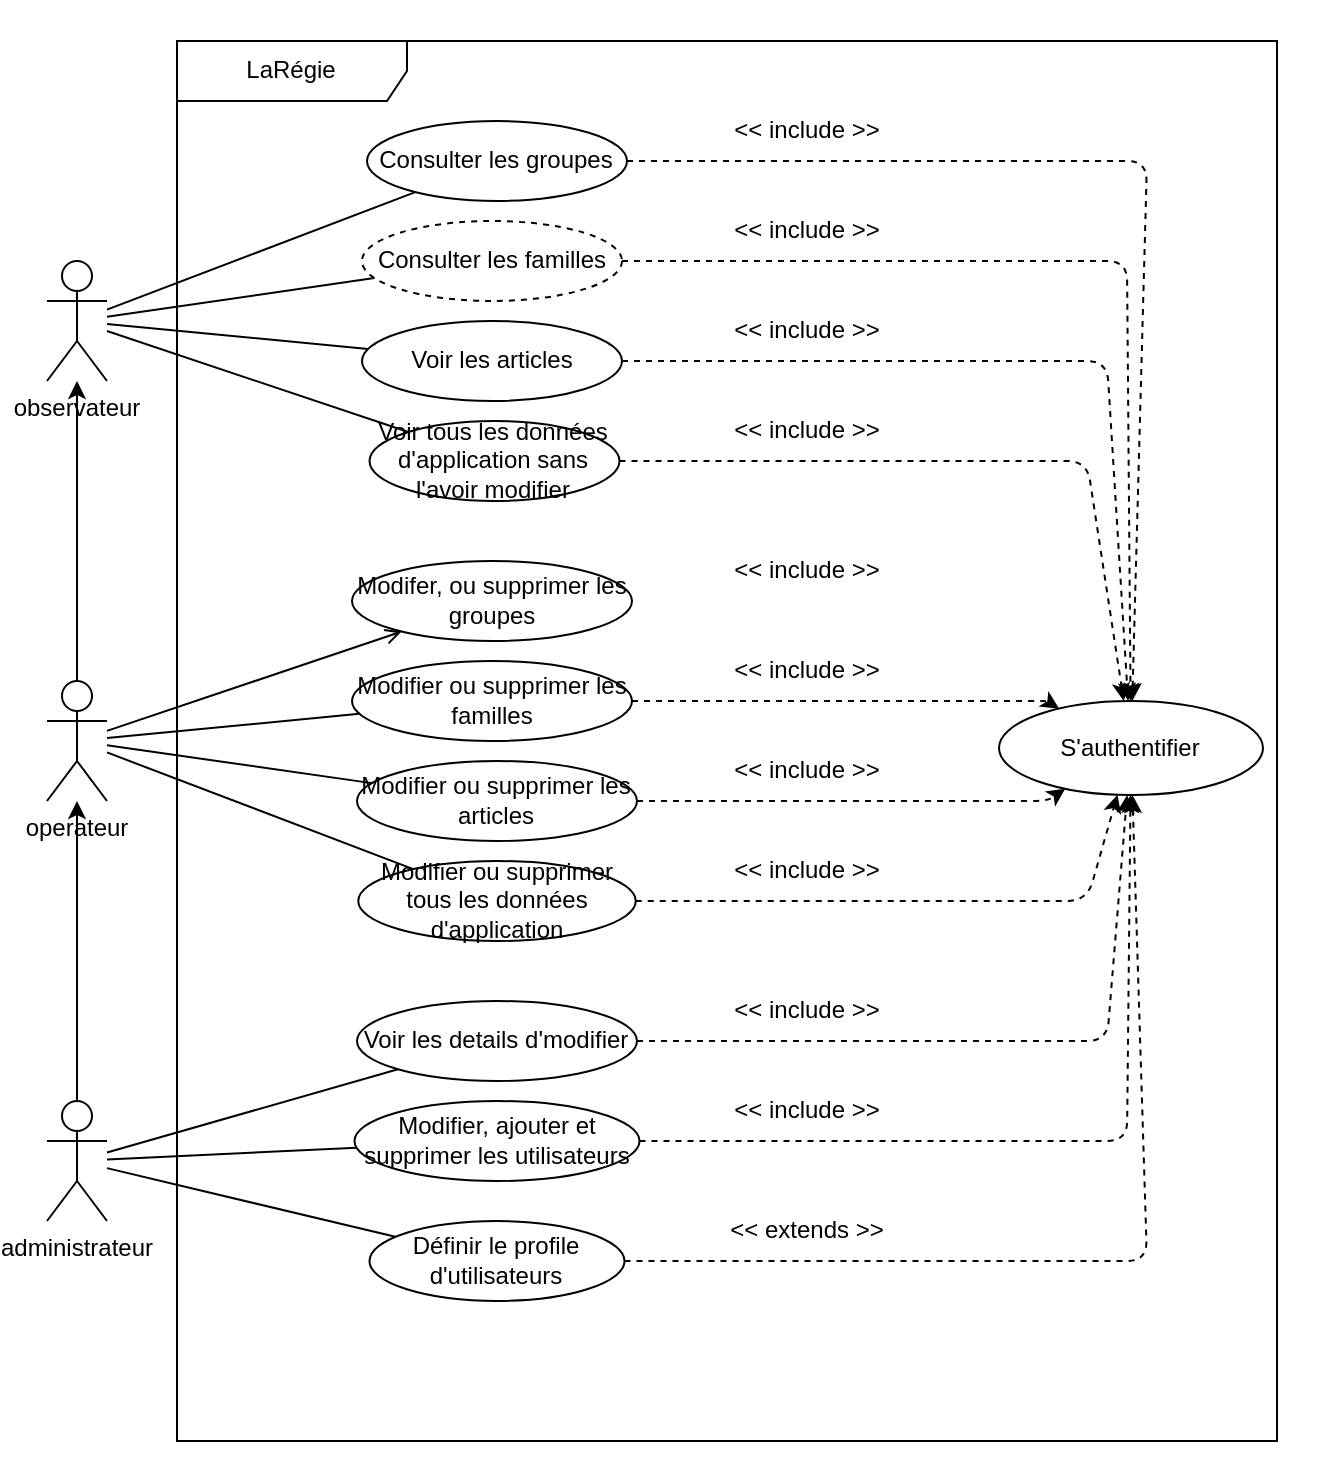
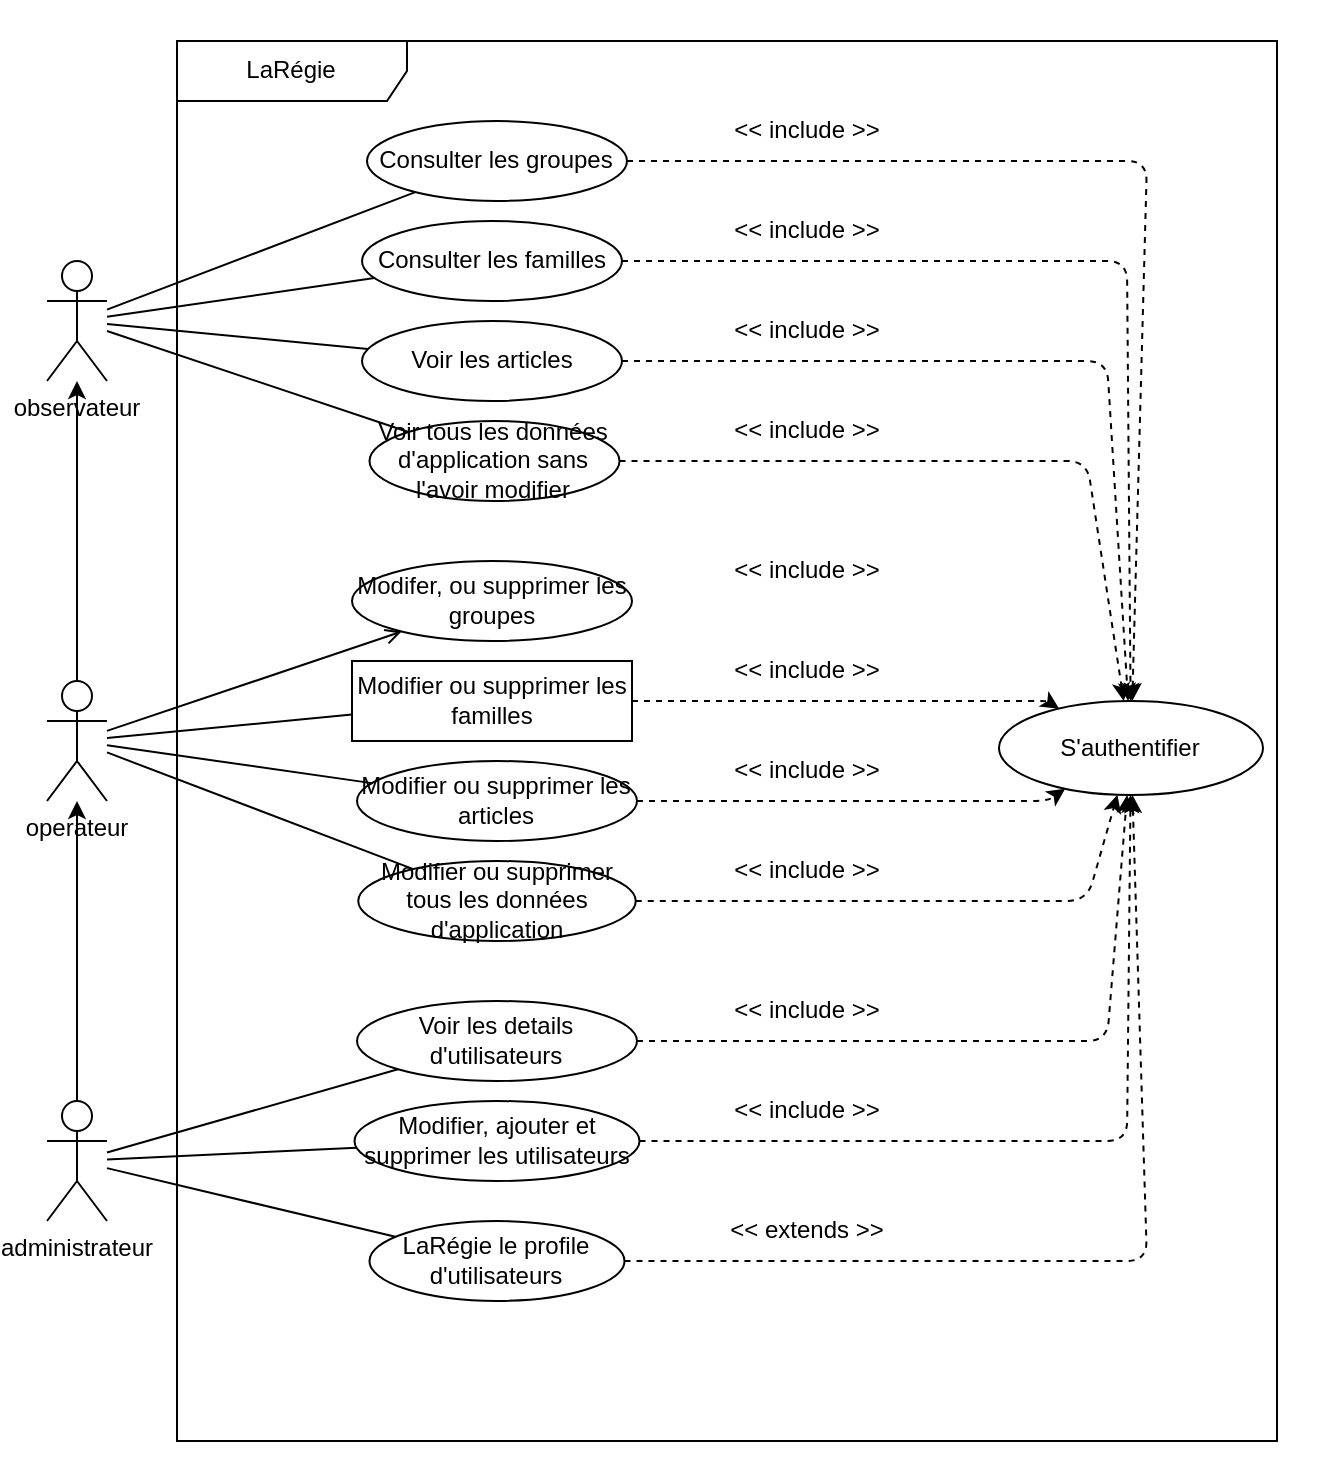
  <mxCell id="0" />
  <mxCell id="1" parent="0" />
  <mxCell id="2" value="LaRégie" style="shape=umlFrame;whiteSpace=wrap;html=1;width=115;height=30;movable=0;resizable=0;rotatable=0;deletable=0;editable=0;connectable=0;" parent="1" vertex="1"><mxGeometry x="85" width="550" height="700" as="geometry" y="20" /></mxCell>
  <mxCell id="3" style="edgeStyle=none;html=1;endArrow=none;endFill=0;" parent="1" source="4" target="10" edge="1"><mxGeometry relative="1" as="geometry" /></mxCell>
  <mxCell id="4" value="observateur" style="shape=umlActor;verticalLabelPosition=bottom;verticalAlign=top;html=1;" parent="1" vertex="1"><mxGeometry x="20" y="130" width="30" height="60" as="geometry" /></mxCell>
  <mxCell id="5" style="edgeStyle=none;html=1;" parent="1" source="6" target="4" edge="1"><mxGeometry relative="1" as="geometry" /></mxCell>
  <mxCell id="6" value="operateur" style="shape=umlActor;verticalLabelPosition=bottom;verticalAlign=top;html=1;" parent="1" vertex="1"><mxGeometry x="20" y="340" width="30" height="60" as="geometry" /></mxCell>
  <mxCell id="7" style="edgeStyle=none;html=1;" parent="1" source="8" target="6" edge="1"><mxGeometry relative="1" as="geometry" /></mxCell>
  <mxCell id="8" value="administrateur" style="shape=umlActor;verticalLabelPosition=bottom;verticalAlign=top;html=1;" parent="1" vertex="1"><mxGeometry x="20" y="550" width="30" height="60" as="geometry" /></mxCell>
  <mxCell id="9" style="edgeStyle=none;html=1;dashed=1;endArrow=classic;endFill=1;" parent="1" source="10" target="40" edge="1"><mxGeometry relative="1" as="geometry"><Array as="points"><mxPoint x="570" y="80" /></Array></mxGeometry></mxCell>
  <mxCell id="10" value="Consulter les groupes" style="ellipse;whiteSpace=wrap;html=1;" parent="1" vertex="1"><mxGeometry x="180" y="60" width="130" height="40" as="geometry" /></mxCell>
  <mxCell id="11" style="edgeStyle=none;html=1;endArrow=none;endFill=0;" parent="1" source="8" target="13" edge="1"><mxGeometry relative="1" as="geometry"><mxPoint x="60" y="549.997" as="sourcePoint" /></mxGeometry></mxCell>
  <mxCell id="12" style="edgeStyle=none;html=1;dashed=1;endArrow=classic;endFill=1;" parent="1" source="13" target="40" edge="1"><mxGeometry relative="1" as="geometry"><Array as="points"><mxPoint x="550" y="520" /></Array></mxGeometry></mxCell>
- <mxCell id="13" value="Voir les details d'modifier" style="ellipse;whiteSpace=wrap;html=1;" parent="1" vertex="1"><mxGeometry x="175" y="500" width="140" height="40" as="geometry" /></mxCell>
+ <mxCell id="13" value="Voir les details d'utilisateurs" style="ellipse;whiteSpace=wrap;html=1;" parent="1" vertex="1"><mxGeometry x="175" y="500" width="140" height="40" as="geometry" /></mxCell>
  <mxCell id="14" style="edgeStyle=none;html=1;dashed=1;endArrow=classic;endFill=1;" parent="1" source="15" target="40" edge="1"><mxGeometry relative="1" as="geometry"><Array as="points"><mxPoint x="560" y="570" /></Array></mxGeometry></mxCell>
  <mxCell id="15" value="Modifier, ajouter et supprimer les utilisateurs" style="ellipse;whiteSpace=wrap;html=1;" parent="1" vertex="1"><mxGeometry x="173.75" y="550" width="142.5" height="40" as="geometry" /></mxCell>
  <mxCell id="16" style="edgeStyle=none;html=1;endArrow=none;endFill=0;" parent="1" source="8" target="15" edge="1"><mxGeometry relative="1" as="geometry"><mxPoint x="60" y="586.002" as="sourcePoint" /><mxPoint x="218.867" y="543.659" as="targetPoint" /></mxGeometry></mxCell>
  <mxCell id="17" style="edgeStyle=none;html=1;dashed=1;endArrow=classic;endFill=1;" parent="1" source="18" target="40" edge="1"><mxGeometry relative="1" as="geometry"><Array as="points"><mxPoint x="570" y="630" /></Array></mxGeometry></mxCell>
- <mxCell id="18" value="Définir le profile d'utilisateurs" style="ellipse;whiteSpace=wrap;html=1;" parent="1" vertex="1"><mxGeometry x="181.25" y="610" width="127.5" height="40" as="geometry" /></mxCell>
+ <mxCell id="18" value="LaRégie le profile d'utilisateurs" style="ellipse;whiteSpace=wrap;html=1;" parent="1" vertex="1"><mxGeometry x="181.25" y="610" width="127.5" height="40" as="geometry" /></mxCell>
  <mxCell id="19" style="edgeStyle=none;html=1;endArrow=none;endFill=0;" parent="1" source="8" target="18" edge="1"><mxGeometry relative="1" as="geometry"><mxPoint x="60" y="590" as="sourcePoint" /><mxPoint x="200" y="590" as="targetPoint" /></mxGeometry></mxCell>
  <mxCell id="20" value="Modifer, ou supprimer les groupes" style="ellipse;whiteSpace=wrap;html=1;" parent="1" vertex="1"><mxGeometry x="172.5" y="280" width="140" height="40" as="geometry" /></mxCell>
  <mxCell id="21" style="edgeStyle=none;html=1;endArrow=open;endFill=0;" parent="1" source="6" target="20" edge="1"><mxGeometry relative="1" as="geometry"><mxPoint x="60" y="583.641" as="sourcePoint" /><mxPoint x="170.961" y="536.601" as="targetPoint" /></mxGeometry></mxCell>
  <mxCell id="22" style="edgeStyle=none;html=1;dashed=1;endArrow=classic;endFill=1;" parent="1" source="23" target="40" edge="1"><mxGeometry relative="1" as="geometry"><Array as="points"><mxPoint x="520" y="350" /></Array></mxGeometry></mxCell>
- <mxCell id="23" value="Modifier ou supprimer les familles" style="ellipse;whiteSpace=wrap;html=1;" parent="1" vertex="1"><mxGeometry x="172.5" y="330" width="140" height="40" as="geometry" /></mxCell>
+ <mxCell id="23" value="Modifier ou supprimer les familles" style="whiteSpace=wrap;html=1;rounded=0;" parent="1" vertex="1"><mxGeometry x="172.5" y="330" width="140" height="40" as="geometry" /></mxCell>
  <mxCell id="24" style="edgeStyle=none;html=1;endArrow=none;endFill=0;" parent="1" source="6" target="23" edge="1"><mxGeometry relative="1" as="geometry"><mxPoint x="60" y="377.335" as="sourcePoint" /><mxPoint x="210.594" y="350.579" as="targetPoint" /></mxGeometry></mxCell>
  <mxCell id="25" style="edgeStyle=none;html=1;dashed=1;endArrow=classic;endFill=1;" parent="1" source="26" target="40" edge="1"><mxGeometry relative="1" as="geometry"><Array as="points"><mxPoint x="560" y="130" /></Array></mxGeometry></mxCell>
- <mxCell id="26" value="Consulter les familles" style="ellipse;whiteSpace=wrap;html=1;dashed=1;" parent="1" vertex="1"><mxGeometry x="177.5" y="110" width="130" height="40" as="geometry" /></mxCell>
+ <mxCell id="26" value="Consulter les familles" style="ellipse;whiteSpace=wrap;html=1;" parent="1" vertex="1"><mxGeometry x="177.5" y="110" width="130" height="40" as="geometry" /></mxCell>
  <mxCell id="27" style="edgeStyle=none;html=1;endArrow=none;endFill=0;" parent="1" source="4" target="26" edge="1"><mxGeometry relative="1" as="geometry"><mxPoint x="60" y="165.884" as="sourcePoint" /><mxPoint x="251.53" y="113.326" as="targetPoint" /></mxGeometry></mxCell>
  <mxCell id="28" style="edgeStyle=none;html=1;endArrow=none;endFill=0;" parent="1" source="4" target="30" edge="1"><mxGeometry relative="1" as="geometry"><mxPoint x="60" y="166.77" as="sourcePoint" /><mxPoint x="490" y="120" as="targetPoint" /></mxGeometry></mxCell>
  <mxCell id="29" style="edgeStyle=none;html=1;dashed=1;endArrow=classic;endFill=1;" parent="1" source="30" target="40" edge="1"><mxGeometry relative="1" as="geometry"><Array as="points"><mxPoint x="550" y="180" /></Array></mxGeometry></mxCell>
  <mxCell id="30" value="Voir les articles" style="ellipse;whiteSpace=wrap;html=1;" parent="1" vertex="1"><mxGeometry x="177.5" y="160" width="130" height="40" as="geometry" /></mxCell>
  <mxCell id="31" style="edgeStyle=none;html=1;dashed=1;endArrow=classic;endFill=1;" parent="1" source="32" target="40" edge="1"><mxGeometry relative="1" as="geometry"><Array as="points"><mxPoint x="520" y="400" /></Array></mxGeometry></mxCell>
  <mxCell id="32" value="Modifier ou supprimer les articles" style="ellipse;whiteSpace=wrap;html=1;" parent="1" vertex="1"><mxGeometry x="175" y="380" width="140" height="40" as="geometry" /></mxCell>
  <mxCell id="33" style="edgeStyle=none;html=1;endArrow=none;endFill=0;" parent="1" source="6" target="32" edge="1"><mxGeometry relative="1" as="geometry"><mxPoint x="60" y="377.694" as="sourcePoint" /><mxPoint x="178.394" y="359.497" as="targetPoint" /></mxGeometry></mxCell>
  <mxCell id="34" style="edgeStyle=none;html=1;dashed=1;endArrow=classic;endFill=1;" parent="1" source="35" target="40" edge="1"><mxGeometry relative="1" as="geometry"><Array as="points"><mxPoint x="540" y="450" /></Array></mxGeometry></mxCell>
  <mxCell id="35" value="Modifier ou supprimer tous les données d'application" style="ellipse;whiteSpace=wrap;html=1;" parent="1" vertex="1"><mxGeometry x="175.63" y="430" width="138.75" height="40" as="geometry" /></mxCell>
  <mxCell id="36" style="edgeStyle=none;html=1;endArrow=none;endFill=0;" parent="1" source="6" target="35" edge="1"><mxGeometry relative="1" as="geometry"><mxPoint x="50" y="430.004" as="sourcePoint" /><mxPoint x="178.394" y="418.117" as="targetPoint" /></mxGeometry></mxCell>
  <mxCell id="37" style="edgeStyle=none;html=1;endArrow=none;endFill=0;" parent="1" source="4" target="39" edge="1"><mxGeometry relative="1" as="geometry"><mxPoint x="50" y="202.4" as="sourcePoint" /><mxPoint x="490" y="160" as="targetPoint" /></mxGeometry></mxCell>
  <mxCell id="38" style="edgeStyle=none;html=1;exitX=1;exitY=0.5;exitDx=0;exitDy=0;dashed=1;endArrow=classic;endFill=1;" parent="1" source="39" target="40" edge="1"><mxGeometry relative="1" as="geometry"><Array as="points"><mxPoint x="540" y="230" /></Array></mxGeometry></mxCell>
  <mxCell id="39" value="Voir tous les données d'application sans l'avoir modifier" style="ellipse;whiteSpace=wrap;html=1;" parent="1" vertex="1"><mxGeometry x="181.25" y="210" width="125" height="40" as="geometry" /></mxCell>
  <mxCell id="40" value="S'authentifier" style="ellipse;whiteSpace=wrap;html=1;" parent="1" vertex="1"><mxGeometry x="496" y="350" width="132" height="47" as="geometry" /></mxCell>
  <mxCell id="41" value="&amp;lt;&amp;lt; include &amp;gt;&amp;gt;" style="text;html=1;align=center;verticalAlign=middle;resizable=0;points=[];autosize=1;strokeColor=none;fillColor=none;" parent="1" vertex="1"><mxGeometry x="350" y="50" width="100" height="30" as="geometry" /></mxCell>
  <mxCell id="42" value="&amp;lt;&amp;lt; include &amp;gt;&amp;gt;" style="text;html=1;align=center;verticalAlign=middle;resizable=0;points=[];autosize=1;strokeColor=none;fillColor=none;" parent="1" vertex="1"><mxGeometry x="350" y="100" width="100" height="30" as="geometry" /></mxCell>
  <mxCell id="43" value="&amp;lt;&amp;lt; include &amp;gt;&amp;gt;" style="text;html=1;align=center;verticalAlign=middle;resizable=0;points=[];autosize=1;strokeColor=none;fillColor=none;" parent="1" vertex="1"><mxGeometry x="350" y="150" width="100" height="30" as="geometry" /></mxCell>
  <mxCell id="44" value="&amp;lt;&amp;lt; include &amp;gt;&amp;gt;" style="text;html=1;align=center;verticalAlign=middle;resizable=0;points=[];autosize=1;strokeColor=none;fillColor=none;" parent="1" vertex="1"><mxGeometry x="350" y="270" width="100" height="30" as="geometry" /></mxCell>
  <mxCell id="45" value="&amp;lt;&amp;lt; include &amp;gt;&amp;gt;" style="text;html=1;align=center;verticalAlign=middle;resizable=0;points=[];autosize=1;strokeColor=none;fillColor=none;" parent="1" vertex="1"><mxGeometry x="350" y="320" width="100" height="30" as="geometry" /></mxCell>
  <mxCell id="46" value="&amp;lt;&amp;lt; include &amp;gt;&amp;gt;" style="text;html=1;align=center;verticalAlign=middle;resizable=0;points=[];autosize=1;strokeColor=none;fillColor=none;" parent="1" vertex="1"><mxGeometry x="350" y="370" width="100" height="30" as="geometry" /></mxCell>
  <mxCell id="47" value="&amp;lt;&amp;lt; include &amp;gt;&amp;gt;" style="text;html=1;align=center;verticalAlign=middle;resizable=0;points=[];autosize=1;strokeColor=none;fillColor=none;" parent="1" vertex="1"><mxGeometry x="350" y="420" width="100" height="30" as="geometry" /></mxCell>
  <mxCell id="48" value="&amp;lt;&amp;lt; include &amp;gt;&amp;gt;" style="text;html=1;align=center;verticalAlign=middle;resizable=0;points=[];autosize=1;strokeColor=none;fillColor=none;" parent="1" vertex="1"><mxGeometry x="350" y="490" width="100" height="30" as="geometry" /></mxCell>
  <mxCell id="49" value="&amp;lt;&amp;lt; include &amp;gt;&amp;gt;" style="text;html=1;align=center;verticalAlign=middle;resizable=0;points=[];autosize=1;strokeColor=none;fillColor=none;" parent="1" vertex="1"><mxGeometry x="350" y="540" width="100" height="30" as="geometry" /></mxCell>
  <mxCell id="50" value="&amp;lt;&amp;lt; extends &amp;gt;&amp;gt;" style="text;html=1;align=center;verticalAlign=middle;resizable=0;points=[];autosize=1;strokeColor=none;fillColor=none;" parent="1" vertex="1"><mxGeometry x="350" y="600" width="100" height="30" as="geometry" /></mxCell>
  <mxCell id="51" value="&amp;lt;&amp;lt; include &amp;gt;&amp;gt;" style="text;html=1;align=center;verticalAlign=middle;resizable=0;points=[];autosize=1;strokeColor=none;fillColor=none;" parent="1" vertex="1"><mxGeometry x="350" y="200" width="100" height="30" as="geometry" /></mxCell>
